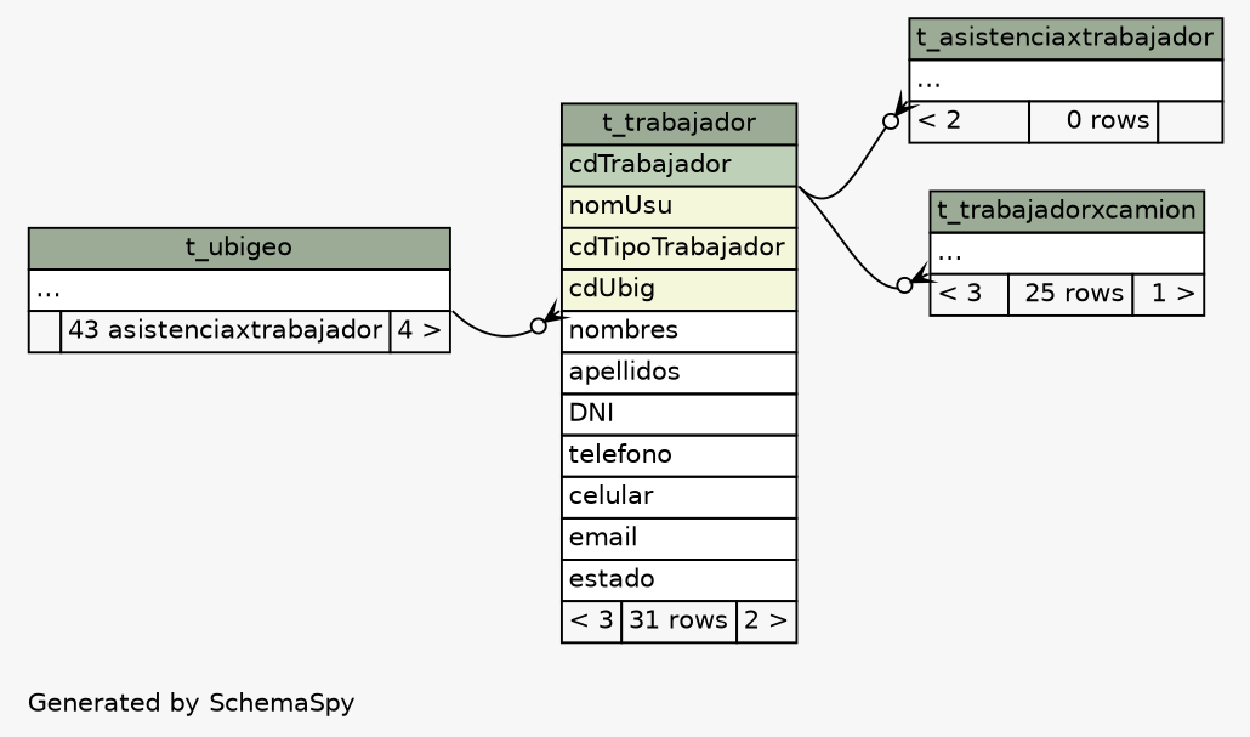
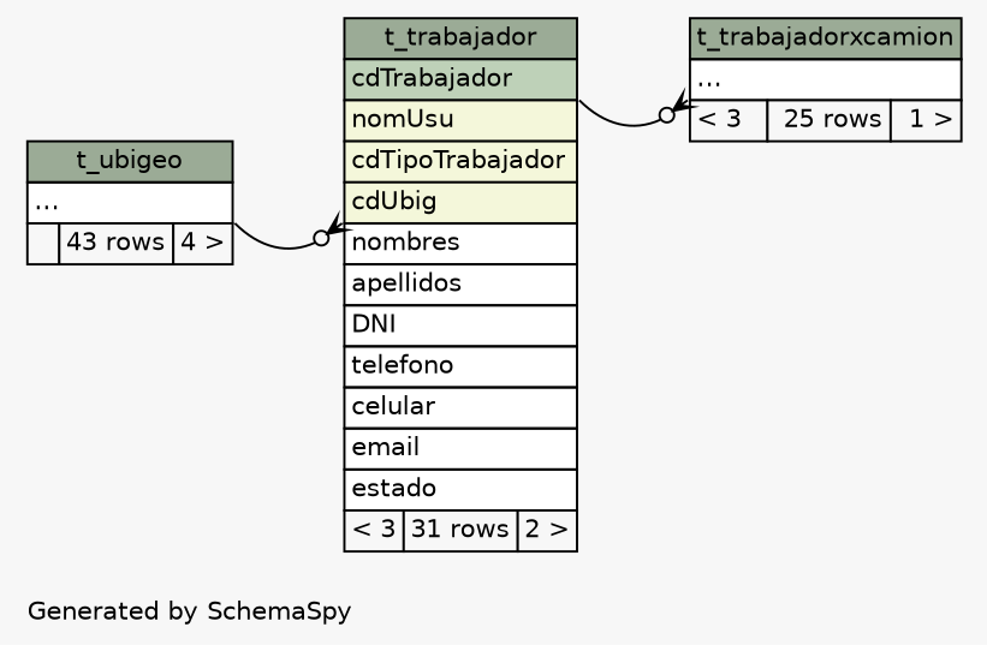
  digraph {
    bgcolor="#f7f7f7"
    fontname=Helvetica
    fontsize=11
    label="\nGenerated by SchemaSpy"
    labeljust=l
    nodesep=0.18
    rankdir=RL
    ranksep=0.46
    node [fontname=Helvetica fontsize=11 shape=plaintext]
    edge [arrowhead=none arrowsize=0.8 arrowtail=crowodot dir=back headport="cdTrabajador:se" tailport="elipses:sw"]
-   n1 [label=<     <TABLE BORDER="0" CELLBORDER="1" CELLSPACING="0" BGCOLOR="#ffffff">       <TR><TD COLSPAN="3" BGCOLOR="#9bab96" ALIGN="CENTER">t_asistenciaxtrabajador</TD></TR>       <TR><TD PORT="elipses" COLSPAN="3" ALIGN="LEFT">...</TD></TR>       <TR><TD ALIGN="LEFT" BGCOLOR="#f7f7f7">&lt; 2</TD><TD ALIGN="RIGHT" BGCOLOR="#f7f7f7">0 rows</TD><TD ALIGN="RIGHT" BGCOLOR="#f7f7f7">  </TD></TR>     </TABLE>>]
    n2 [label=<     <TABLE BORDER="0" CELLBORDER="1" CELLSPACING="0" BGCOLOR="#ffffff">       <TR><TD COLSPAN="3" BGCOLOR="#9bab96" ALIGN="CENTER">t_trabajador</TD></TR>       <TR><TD PORT="cdTrabajador" COLSPAN="3" BGCOLOR="#bed1b8" ALIGN="LEFT">cdTrabajador</TD></TR>       <TR><TD PORT="nomUsu" COLSPAN="3" BGCOLOR="#f4f7da" ALIGN="LEFT">nomUsu</TD></TR>       <TR><TD PORT="cdTipoTrabajador" COLSPAN="3" BGCOLOR="#f4f7da" ALIGN="LEFT">cdTipoTrabajador</TD></TR>       <TR><TD PORT="cdUbig" COLSPAN="3" BGCOLOR="#f4f7da" ALIGN="LEFT">cdUbig</TD></TR>       <TR><TD PORT="nombres" COLSPAN="3" ALIGN="LEFT">nombres</TD></TR>       <TR><TD PORT="apellidos" COLSPAN="3" ALIGN="LEFT">apellidos</TD></TR>       <TR><TD PORT="DNI" COLSPAN="3" ALIGN="LEFT">DNI</TD></TR>       <TR><TD PORT="telefono" COLSPAN="3" ALIGN="LEFT">telefono</TD></TR>       <TR><TD PORT="celular" COLSPAN="3" ALIGN="LEFT">celular</TD></TR>       <TR><TD PORT="email" COLSPAN="3" ALIGN="LEFT">email</TD></TR>       <TR><TD PORT="estado" COLSPAN="3" ALIGN="LEFT">estado</TD></TR>       <TR><TD ALIGN="LEFT" BGCOLOR="#f7f7f7">&lt; 3</TD><TD ALIGN="RIGHT" BGCOLOR="#f7f7f7">31 rows</TD><TD ALIGN="RIGHT" BGCOLOR="#f7f7f7">2 &gt;</TD></TR>     </TABLE>>]
-   n3 [label=<     <TABLE BORDER="0" CELLBORDER="1" CELLSPACING="0" BGCOLOR="#ffffff">       <TR><TD COLSPAN="3" BGCOLOR="#9bab96" ALIGN="CENTER">t_ubigeo</TD></TR>       <TR><TD PORT="elipses" COLSPAN="3" ALIGN="LEFT">...</TD></TR>       <TR><TD ALIGN="LEFT" BGCOLOR="#f7f7f7">  </TD><TD ALIGN="RIGHT" BGCOLOR="#f7f7f7">43 asistenciaxtrabajador</TD><TD ALIGN="RIGHT" BGCOLOR="#f7f7f7">4 &gt;</TD></TR>     </TABLE>>]
+   n3 [label=<     <TABLE BORDER="0" CELLBORDER="1" CELLSPACING="0" BGCOLOR="#ffffff">       <TR><TD COLSPAN="3" BGCOLOR="#9bab96" ALIGN="CENTER">t_ubigeo</TD></TR>       <TR><TD PORT="elipses" COLSPAN="3" ALIGN="LEFT">...</TD></TR>       <TR><TD ALIGN="LEFT" BGCOLOR="#f7f7f7">  </TD><TD ALIGN="RIGHT" BGCOLOR="#f7f7f7">43 rows</TD><TD ALIGN="RIGHT" BGCOLOR="#f7f7f7">4 &gt;</TD></TR>     </TABLE>>]
    n4 [label=<     <TABLE BORDER="0" CELLBORDER="1" CELLSPACING="0" BGCOLOR="#ffffff">       <TR><TD COLSPAN="3" BGCOLOR="#9bab96" ALIGN="CENTER">t_trabajadorxcamion</TD></TR>       <TR><TD PORT="elipses" COLSPAN="3" ALIGN="LEFT">...</TD></TR>       <TR><TD ALIGN="LEFT" BGCOLOR="#f7f7f7">&lt; 3</TD><TD ALIGN="RIGHT" BGCOLOR="#f7f7f7">25 rows</TD><TD ALIGN="RIGHT" BGCOLOR="#f7f7f7">1 &gt;</TD></TR>     </TABLE>>]
-   n1 -> n2
    n2 -> n3 [headport="elipses:se" tailport="cdUbig:sw"]
    n4 -> n2
  }
